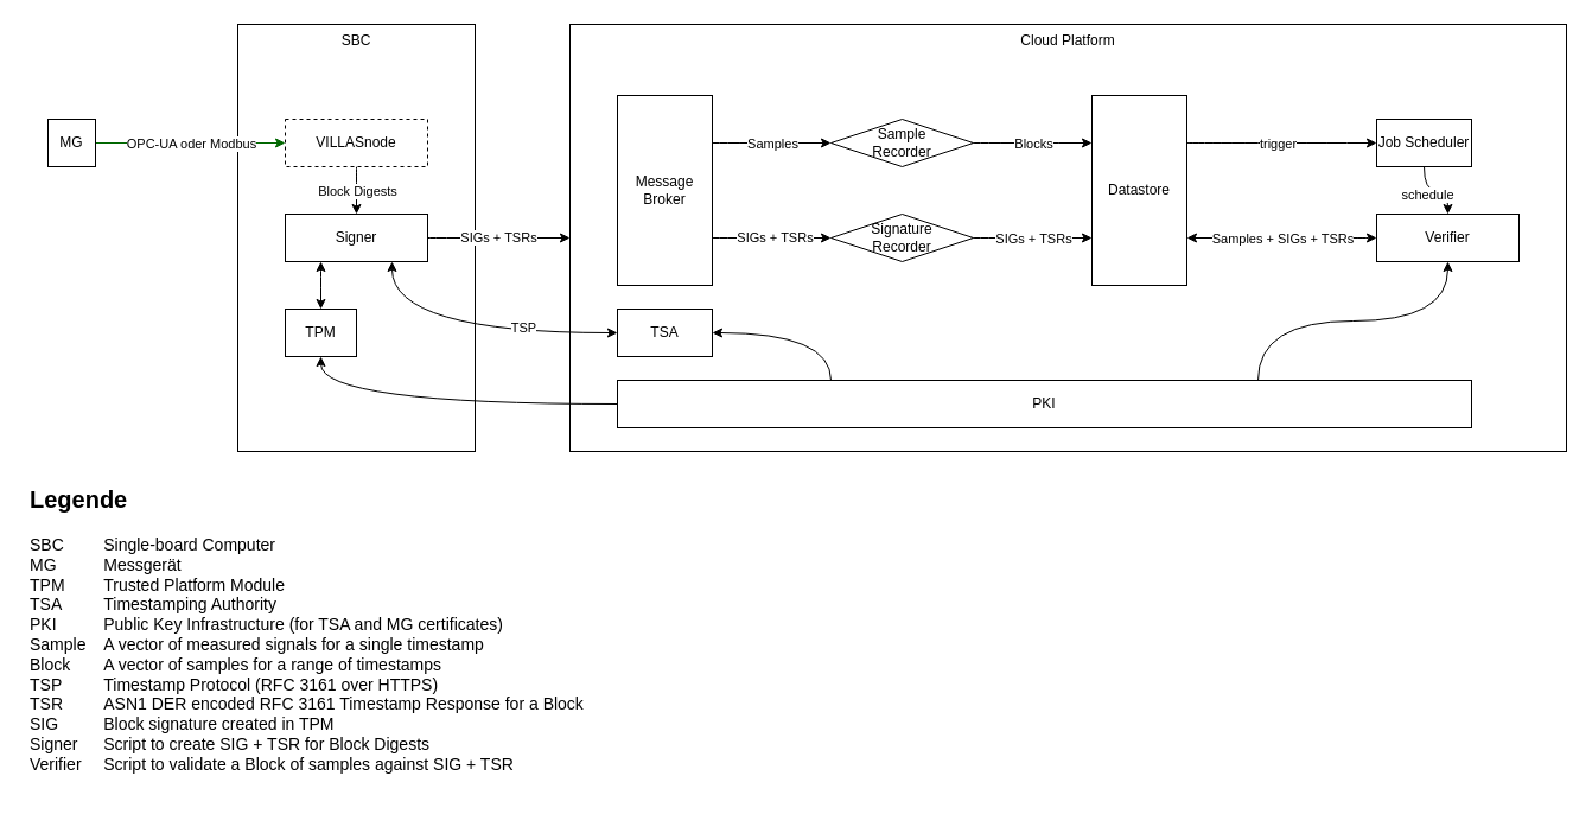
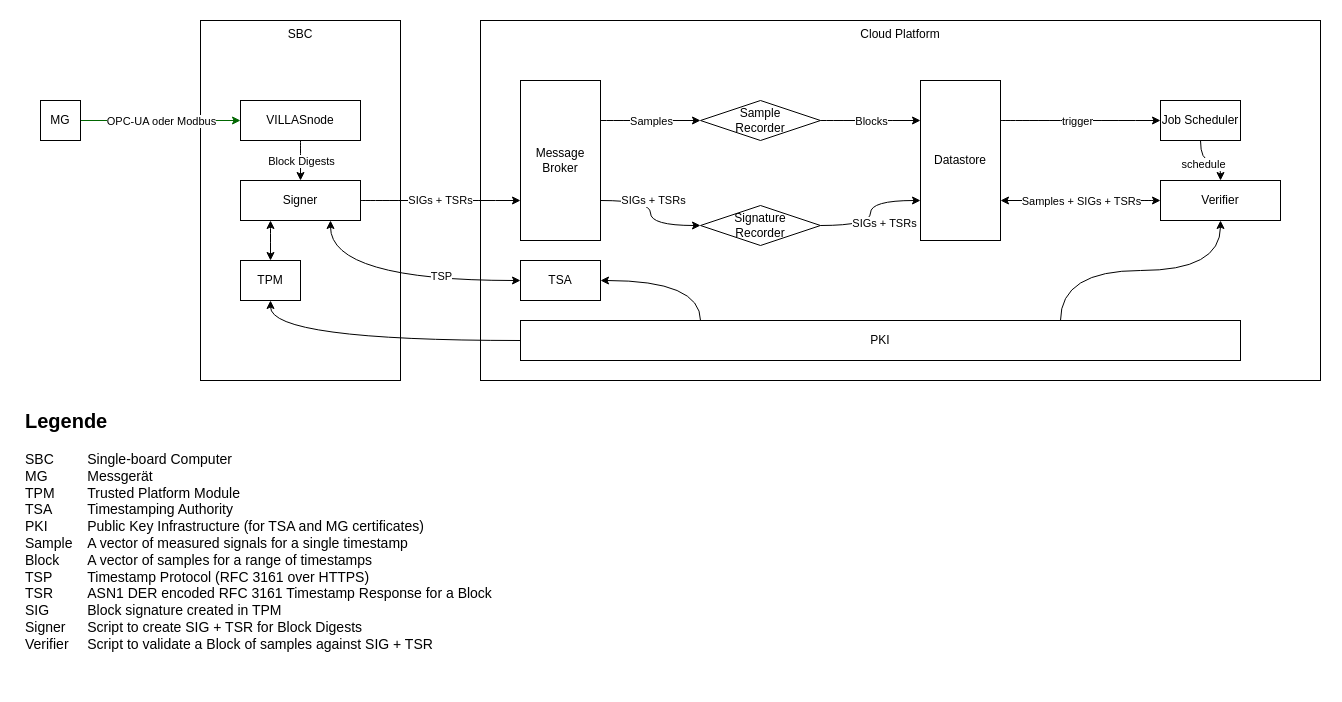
  <mxCell id="0" />
  <mxCell id="1" parent="0" />
  <mxCell id="2" value="SBC" style="rounded=0;whiteSpace=wrap;html=1;verticalAlign=top;align=center;fillColor=none;" parent="1" vertex="1"><mxGeometry x="200" y="20" width="200" height="360" as="geometry" /></mxCell>
  <mxCell id="3" value="Cloud Platform" style="rounded=0;whiteSpace=wrap;html=1;verticalAlign=top;align=center;fillColor=none;" parent="1" vertex="1"><mxGeometry x="480" y="20" width="840" height="360" as="geometry" /></mxCell>
  <mxCell id="4" value="" style="edgeStyle=none;html=1;entryX=0;entryY=0.5;entryDx=0;entryDy=0;strokeColor=#006600;" parent="1" source="6" target="13" edge="1"><mxGeometry relative="1" as="geometry" /></mxCell>
  <mxCell id="5" value="OPC-UA oder Modbus" style="edgeLabel;html=1;align=center;verticalAlign=middle;resizable=0;points=[];" parent="4" vertex="1" connectable="0"><mxGeometry x="-0.215" relative="1" as="geometry"><mxPoint x="17" as="offset" /></mxGeometry></mxCell>
  <mxCell id="6" value="MG" style="rounded=0;whiteSpace=wrap;html=1;" parent="1" vertex="1"><mxGeometry x="40" y="100" width="40" height="40" as="geometry" /></mxCell>
  <mxCell id="7" style="edgeStyle=orthogonalEdgeStyle;curved=1;html=1;exitX=0;exitY=0.5;exitDx=0;exitDy=0;entryX=0.75;entryY=1;entryDx=0;entryDy=0;startArrow=classic;startFill=1;" edge="1" parent="1" source="9" target="16"><mxGeometry relative="1" as="geometry" /></mxCell>
  <mxCell id="8" value="TSP" style="edgeLabel;html=1;align=center;verticalAlign=middle;resizable=0;points=[];" vertex="1" connectable="0" parent="7"><mxGeometry x="-0.232" y="-5" relative="1" as="geometry"><mxPoint x="16" as="offset" /></mxGeometry></mxCell>
  <mxCell id="9" value="TSA" style="rounded=0;whiteSpace=wrap;html=1;" parent="1" vertex="1"><mxGeometry x="520" y="260" width="80" height="40" as="geometry" /></mxCell>
  <mxCell id="10" value="&lt;h1 style=&quot;&quot;&gt;&lt;font style=&quot;font-size: 20px;&quot;&gt;Legende&lt;/font&gt;&lt;/h1&gt;&lt;p style=&quot;font-size: 14px;&quot;&gt;SBC&lt;span style=&quot;white-space: pre;&quot;&gt;&#09;&lt;/span&gt;&lt;span style=&quot;white-space: pre;&quot;&gt;&#09;&lt;/span&gt;Single-board Computer&lt;br&gt;MG&lt;span style=&quot;white-space: pre;&quot;&gt;&#09;&lt;/span&gt;&lt;span style=&quot;white-space: pre;&quot;&gt;&#09;&lt;/span&gt;Messgerät&lt;br&gt;TPM&lt;span style=&quot;white-space: pre;&quot;&gt;&#09;&lt;/span&gt;Trusted Platform Module&lt;br&gt;&lt;span style=&quot;background-color: initial;&quot;&gt;TSA&lt;/span&gt;&lt;span style=&quot;background-color: initial; white-space: pre;&quot;&gt;&#09;&lt;/span&gt;&lt;span style=&quot;background-color: initial; white-space: pre;&quot;&gt;&#09;&lt;/span&gt;&lt;span style=&quot;background-color: initial;&quot;&gt;Timestamping Authority&lt;br&gt;&lt;/span&gt;&lt;span style=&quot;background-color: initial;&quot;&gt;PKI&lt;/span&gt;&lt;span style=&quot;background-color: initial; white-space: pre;&quot;&gt;&#09;&lt;/span&gt;&lt;span style=&quot;background-color: initial; white-space: pre;&quot;&gt;&#09;&lt;/span&gt;&lt;span style=&quot;background-color: initial;&quot;&gt;Public Key Infrastructure (for TSA and MG certificates)&lt;br&gt;Sample&lt;span style=&quot;white-space: pre;&quot;&gt;&#09;&lt;/span&gt;A vector of measured signals for a single timestamp&lt;br&gt;Block&lt;span style=&quot;white-space: pre;&quot;&gt;&#09;&lt;/span&gt;A vector of samples for a range of timestamps&lt;br&gt;&lt;/span&gt;&lt;span style=&quot;background-color: initial;&quot;&gt;TSP&lt;/span&gt;&lt;span style=&quot;background-color: initial; white-space: pre;&quot;&gt;&#09;&lt;/span&gt;&lt;span style=&quot;background-color: initial; white-space: pre;&quot;&gt;&#09;&lt;/span&gt;&lt;span style=&quot;background-color: initial;&quot;&gt;Timestamp Protocol (RFC 3161 over HTTPS)&lt;br&gt;TSR&lt;span style=&quot;white-space: pre;&quot;&gt;&#09;&lt;/span&gt;&lt;span style=&quot;white-space: pre;&quot;&gt;&#09;&lt;/span&gt;ASN1 DER encoded RFC 3161 Timestamp Response for a Block&lt;br&gt;SIG&lt;span style=&quot;white-space: pre;&quot;&gt;&#09;&lt;/span&gt;&lt;span style=&quot;white-space: pre;&quot;&gt;&#09;&lt;/span&gt;Block signature created in TPM&lt;br&gt;&lt;/span&gt;&lt;span style=&quot;background-color: initial;&quot;&gt;Signer&lt;/span&gt;&lt;span style=&quot;background-color: initial; white-space: pre;&quot;&gt;&#09;&lt;/span&gt;&lt;span style=&quot;background-color: initial;&quot;&gt;Script to create SIG + TSR for Block Digests&lt;br&gt;&lt;/span&gt;&lt;span style=&quot;background-color: initial;&quot;&gt;Verifier&lt;/span&gt;&lt;span style=&quot;background-color: initial; white-space: pre;&quot;&gt;&#09;&lt;/span&gt;&lt;span style=&quot;background-color: initial;&quot;&gt;Script to validate a Block of samples against SIG + TSR&lt;/span&gt;&lt;/p&gt;" style="text;html=1;strokeColor=none;fillColor=default;spacing=5;spacingTop=-20;whiteSpace=wrap;overflow=hidden;rounded=0;" parent="1" vertex="1"><mxGeometry x="20" y="400" width="480" height="280" as="geometry" /></mxCell>
  <mxCell id="11" style="edgeStyle=orthogonalEdgeStyle;curved=1;html=1;exitX=0.5;exitY=1;exitDx=0;exitDy=0;entryX=0.5;entryY=0;entryDx=0;entryDy=0;startArrow=none;startFill=0;" edge="1" parent="1" source="13" target="16"><mxGeometry relative="1" as="geometry" /></mxCell>
  <mxCell id="12" value="Block Digests" style="edgeLabel;html=1;align=center;verticalAlign=middle;resizable=0;points=[];" vertex="1" connectable="0" parent="11"><mxGeometry x="-0.352" relative="1" as="geometry"><mxPoint y="7" as="offset" /></mxGeometry></mxCell>
- <mxCell id="13" value="VILLASnode" style="rounded=0;whiteSpace=wrap;html=1;dashed=1;" parent="1" vertex="1"><mxGeometry x="240" y="100" width="120" height="40" as="geometry" /></mxCell>
+ <mxCell id="13" value="VILLASnode" style="rounded=0;whiteSpace=wrap;html=1;" parent="1" vertex="1"><mxGeometry x="240" y="100" width="120" height="40" as="geometry" /></mxCell>
  <mxCell id="14" style="edgeStyle=orthogonalEdgeStyle;html=1;exitX=0.25;exitY=1;exitDx=0;exitDy=0;entryX=0.5;entryY=0;entryDx=0;entryDy=0;startArrow=classic;startFill=1;curved=1;" edge="1" parent="1" source="16" target="24"><mxGeometry relative="1" as="geometry" /></mxCell>
- <mxCell id="15" value="SIGs + TSRs" style="edgeStyle=orthogonalEdgeStyle;curved=1;html=1;exitX=1;exitY=0.5;exitDx=0;exitDy=0;startArrow=none;startFill=0;" edge="1" parent="1" source="16" target="3"><mxGeometry relative="1" as="geometry" /></mxCell>
+ <mxCell id="15" value="SIGs + TSRs" style="edgeStyle=orthogonalEdgeStyle;curved=1;html=1;exitX=1;exitY=0.5;exitDx=0;exitDy=0;entryX=0;entryY=0.75;entryDx=0;entryDy=0;startArrow=none;startFill=0;" edge="1" parent="1" source="16" target="20"><mxGeometry relative="1" as="geometry" /></mxCell>
  <mxCell id="16" value="Signer" style="rounded=0;whiteSpace=wrap;html=1;" parent="1" vertex="1"><mxGeometry x="240" y="180" width="120" height="40" as="geometry" /></mxCell>
  <mxCell id="17" style="edgeStyle=orthogonalEdgeStyle;curved=1;html=1;exitX=1;exitY=0.25;exitDx=0;exitDy=0;entryX=0;entryY=0.5;entryDx=0;entryDy=0;startArrow=none;startFill=0;" edge="1" parent="1" source="20" target="37"><mxGeometry relative="1" as="geometry" /></mxCell>
  <mxCell id="18" value="Samples" style="edgeLabel;html=1;align=center;verticalAlign=middle;resizable=0;points=[];" vertex="1" connectable="0" parent="17"><mxGeometry x="0.263" y="1" relative="1" as="geometry"><mxPoint x="-13" y="1" as="offset" /></mxGeometry></mxCell>
  <mxCell id="19" style="edgeStyle=orthogonalEdgeStyle;curved=1;html=1;exitX=1;exitY=0.75;exitDx=0;exitDy=0;entryX=0;entryY=0.5;entryDx=0;entryDy=0;startArrow=none;startFill=0;" edge="1" parent="1" source="20" target="40"><mxGeometry relative="1" as="geometry" /></mxCell>
  <mxCell id="20" value="Message&lt;br&gt;Broker" style="rounded=0;whiteSpace=wrap;html=1;" parent="1" vertex="1"><mxGeometry x="520" y="80" width="80" height="160" as="geometry" /></mxCell>
  <mxCell id="21" style="edgeStyle=orthogonalEdgeStyle;curved=1;html=1;exitX=1;exitY=0.25;exitDx=0;exitDy=0;entryX=0;entryY=0.5;entryDx=0;entryDy=0;startArrow=none;startFill=0;" edge="1" parent="1" source="23" target="31"><mxGeometry relative="1" as="geometry" /></mxCell>
  <mxCell id="22" value="trigger" style="edgeLabel;html=1;align=center;verticalAlign=middle;resizable=0;points=[];" vertex="1" connectable="0" parent="21"><mxGeometry x="-0.2" y="-3" relative="1" as="geometry"><mxPoint x="12" y="-3" as="offset" /></mxGeometry></mxCell>
  <mxCell id="23" value="Datastore" style="rounded=0;whiteSpace=wrap;html=1;" parent="1" vertex="1"><mxGeometry x="920" y="80" width="80" height="160" as="geometry" /></mxCell>
  <mxCell id="24" value="TPM" style="rounded=0;whiteSpace=wrap;html=1;" parent="1" vertex="1"><mxGeometry x="240" y="260" width="60" height="40" as="geometry" /></mxCell>
  <mxCell id="25" style="edgeStyle=orthogonalEdgeStyle;curved=1;html=1;exitX=0.25;exitY=0;exitDx=0;exitDy=0;entryX=1;entryY=0.5;entryDx=0;entryDy=0;startArrow=none;startFill=0;" edge="1" parent="1" source="28" target="9"><mxGeometry relative="1" as="geometry" /></mxCell>
  <mxCell id="26" style="edgeStyle=orthogonalEdgeStyle;curved=1;html=1;exitX=0;exitY=0.5;exitDx=0;exitDy=0;entryX=0.5;entryY=1;entryDx=0;entryDy=0;startArrow=none;startFill=0;" edge="1" parent="1" source="28" target="24"><mxGeometry relative="1" as="geometry" /></mxCell>
  <mxCell id="27" style="edgeStyle=orthogonalEdgeStyle;curved=1;html=1;exitX=0.75;exitY=0;exitDx=0;exitDy=0;entryX=0.5;entryY=1;entryDx=0;entryDy=0;startArrow=none;startFill=0;" edge="1" parent="1" source="28" target="34"><mxGeometry relative="1" as="geometry"><mxPoint x="1130" y="320" as="sourcePoint" /></mxGeometry></mxCell>
  <mxCell id="28" value="PKI" style="rounded=0;whiteSpace=wrap;html=1;fillColor=default;" vertex="1" parent="1"><mxGeometry x="520" y="320" width="720" height="40" as="geometry" /></mxCell>
  <mxCell id="29" style="edgeStyle=orthogonalEdgeStyle;curved=1;html=1;exitX=0.5;exitY=1;exitDx=0;exitDy=0;entryX=0.5;entryY=0;entryDx=0;entryDy=0;startArrow=none;startFill=0;" edge="1" parent="1" source="31" target="34"><mxGeometry relative="1" as="geometry" /></mxCell>
  <mxCell id="30" value="schedule" style="edgeLabel;html=1;align=center;verticalAlign=middle;resizable=0;points=[];" vertex="1" connectable="0" parent="29"><mxGeometry x="-0.217" y="1" relative="1" as="geometry"><mxPoint x="-1" y="4" as="offset" /></mxGeometry></mxCell>
  <mxCell id="31" value="Job Scheduler" style="rounded=0;whiteSpace=wrap;html=1;fillColor=default;" vertex="1" parent="1"><mxGeometry x="1160" y="100" width="80" height="40" as="geometry" /></mxCell>
  <mxCell id="32" style="edgeStyle=orthogonalEdgeStyle;curved=1;html=1;exitX=0;exitY=0.5;exitDx=0;exitDy=0;entryX=1;entryY=0.75;entryDx=0;entryDy=0;startArrow=classic;startFill=1;" edge="1" parent="1" source="34" target="23"><mxGeometry relative="1" as="geometry" /></mxCell>
  <mxCell id="33" value="Samples + SIGs + TSRs" style="edgeLabel;html=1;align=center;verticalAlign=middle;resizable=0;points=[];" vertex="1" connectable="0" parent="32"><mxGeometry x="-0.262" y="2" relative="1" as="geometry"><mxPoint x="-21" y="-2" as="offset" /></mxGeometry></mxCell>
  <mxCell id="34" value="Verifier" style="rounded=0;whiteSpace=wrap;html=1;fillColor=default;" vertex="1" parent="1"><mxGeometry x="1160" y="180" width="120" height="40" as="geometry" /></mxCell>
  <mxCell id="35" style="edgeStyle=orthogonalEdgeStyle;curved=1;html=1;exitX=1;exitY=0.5;exitDx=0;exitDy=0;entryX=0;entryY=0.25;entryDx=0;entryDy=0;startArrow=none;startFill=0;" edge="1" parent="1" source="37" target="23"><mxGeometry relative="1" as="geometry" /></mxCell>
  <mxCell id="36" value="Blocks" style="edgeLabel;html=1;align=center;verticalAlign=middle;resizable=0;points=[];" vertex="1" connectable="0" parent="35"><mxGeometry x="-0.203" y="-1" relative="1" as="geometry"><mxPoint x="10" y="-1" as="offset" /></mxGeometry></mxCell>
  <mxCell id="37" value="Sample&lt;br&gt;Recorder" style="rhombus;whiteSpace=wrap;html=1;fillColor=default;" vertex="1" parent="1"><mxGeometry x="700" y="100" width="120" height="40" as="geometry" /></mxCell>
  <mxCell id="38" style="edgeStyle=orthogonalEdgeStyle;curved=1;html=1;exitX=1;exitY=0.5;exitDx=0;exitDy=0;entryX=0;entryY=0.75;entryDx=0;entryDy=0;startArrow=none;startFill=0;" edge="1" parent="1" source="40" target="23"><mxGeometry relative="1" as="geometry" /></mxCell>
  <mxCell id="39" value="SIGs + TSRs" style="edgeLabel;html=1;align=center;verticalAlign=middle;resizable=0;points=[];" vertex="1" connectable="0" parent="38"><mxGeometry x="-0.203" y="-3" relative="1" as="geometry"><mxPoint x="10" y="-3" as="offset" /></mxGeometry></mxCell>
- <mxCell id="40" value="Signature&lt;br&gt;Recorder" style="rhombus;whiteSpace=wrap;html=1;fillColor=default;" vertex="1" parent="1"><mxGeometry x="700" y="180" width="120" height="40" as="geometry" /></mxCell>
+ <mxCell id="40" value="Signature&lt;br&gt;Recorder" style="rhombus;whiteSpace=wrap;html=1;fillColor=default;" vertex="1" parent="1"><mxGeometry x="700" y="205" width="120" height="40" as="geometry" /></mxCell>
  <mxCell id="41" value="SIGs + TSRs" style="edgeLabel;html=1;align=center;verticalAlign=middle;resizable=0;points=[];" vertex="1" connectable="0" parent="1"><mxGeometry x="660.003" y="130" as="geometry"><mxPoint x="-8" y="69" as="offset" /></mxGeometry></mxCell>
